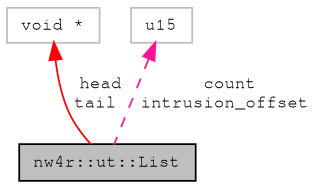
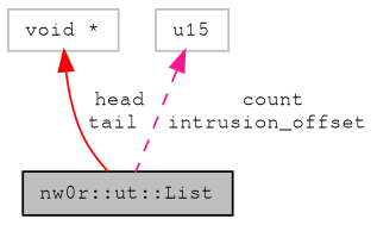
  digraph {
    node [color=grey75 fillcolor=white fontname=FreeMono fontsize=10 shape=record style=filled]
    edge [dir=back fontname=FreeMono fontsize=10 labelfontname=FreeMono labelfontsize=10]
-   n1 [color=black fillcolor=grey75 fontcolor=black height=0.2 label="nw4r::ut::List" width=0.4]
+   n1 [color=black fillcolor=grey75 fontcolor=black height=0.2 label="nw0r::ut::List" width=0.4]
    n2 [height=0.2 label="void *" width=0.4]
    n3 [height=0.2 label=u15 width=0.4]
    n2 -> n1 [color=red label=" head\ntail" style=solid]
    n3 -> n1 [color=deeppink label=" count\nintrusion_offset" style=dashed]
  }
